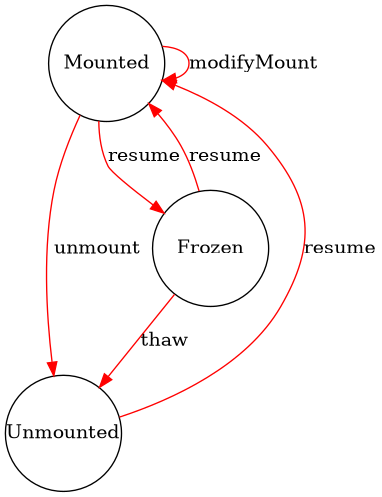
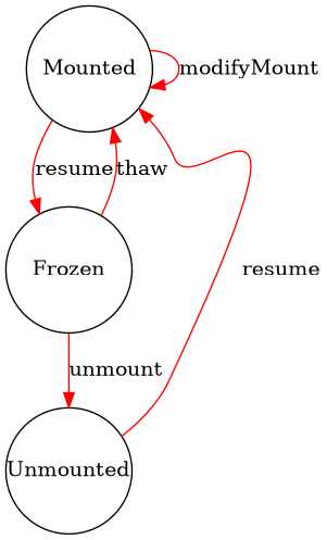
  digraph {
    node [fixedsize=true shape=circle]
    edge [color=red style=solid]
    Mounted [height=1.2 root=true width=1.2]
    Unmounted [height=1.2 width=1.2]
    Frozen [height=1.2 width=1.2]
    Mounted -> Mounted [label=modifyMount]
-   Mounted -> Unmounted [label=unmount]
    Mounted -> Frozen [label=resume]
    Unmounted -> Mounted [label=resume weight=0.85]
-   Frozen -> Mounted [label=resume]
-   Frozen -> Unmounted [label=thaw]
+   Frozen -> Mounted [label=thaw]
+   Frozen -> Unmounted [label=unmount]
  }
